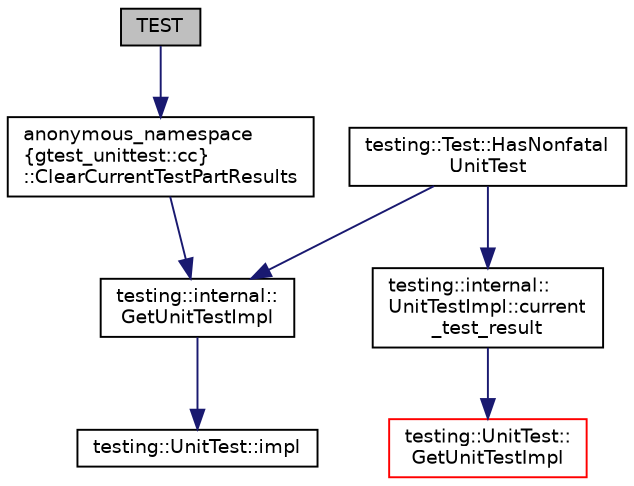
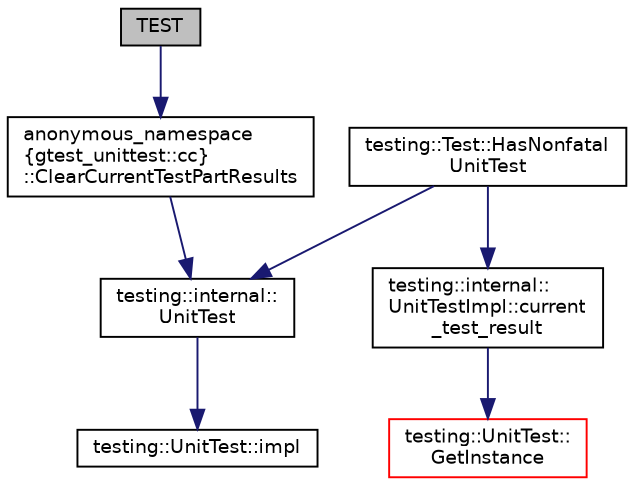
  digraph {
    rankdir=TB
    node [color=black fontname=Helvetica fontsize=10 shape=record]
    edge [color=midnightblue fontname=Helvetica fontsize=10 labelfontname=Helvetica labelfontsize=10 style=solid]
    n1 [fillcolor=grey75 fontcolor=black height=0.2 label=TEST style=filled width=0.4]
    n2 [height=0.2 label="anonymous_namespace\l\{gtest_unittest::cc\}\l::ClearCurrentTestPartResults" width=0.4]
-   n3 [height=0.2 label="testing::internal::\lGetUnitTestImpl" width=0.4]
+   n3 [height=0.2 label="testing::internal::\lUnitTest" width=0.4]
    n4 [height=0.2 label="testing::UnitTest::impl" width=0.4]
-   n5 [color=red height=0.2 label="testing::UnitTest::\lGetUnitTestImpl" width=0.4]
+   n5 [color=red height=0.2 label="testing::UnitTest::\lGetInstance" width=0.4]
    n6 [height=0.2 label="testing::Test::HasNonfatal\lUnitTest" width=0.4]
    n7 [height=0.2 label="testing::internal::\lUnitTestImpl::current\l_test_result" width=0.4]
    n1 -> n2
    n2 -> n3
    n3 -> n4
    n6 -> n3
    n6 -> n7
    n7 -> n5
  }
